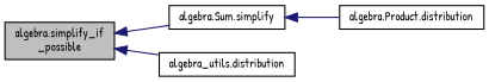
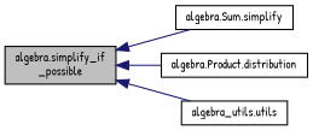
  digraph {
    fontname="Patrick Hand"
    rankdir=LR
    node [color=black fillcolor=white fontname="Patrick Hand" fontsize=10 shape=record style=filled]
    edge [color=midnightblue dir=back fontname="Patrick Hand" fontsize=10 labelfontname=Helvetica labelfontsize=10 style=solid]
    n1 [fillcolor=grey75 fontcolor=black height=0.2 label="algebra.simplify_if\l_possible" width=0.4]
    n2 [height=0.2 label="algebra.Sum.simplify" width=0.4]
    n3 [height=0.2 label="algebra.Product.distribution" width=0.4]
-   n4 [height=0.2 label="algebra_utils.distribution" width=0.4]
+   n4 [height=0.2 label="algebra_utils.utils" width=0.4]
    n1 -> n2
-   n2 -> n3
+   n1 -> n3
    n1 -> n4
  }
